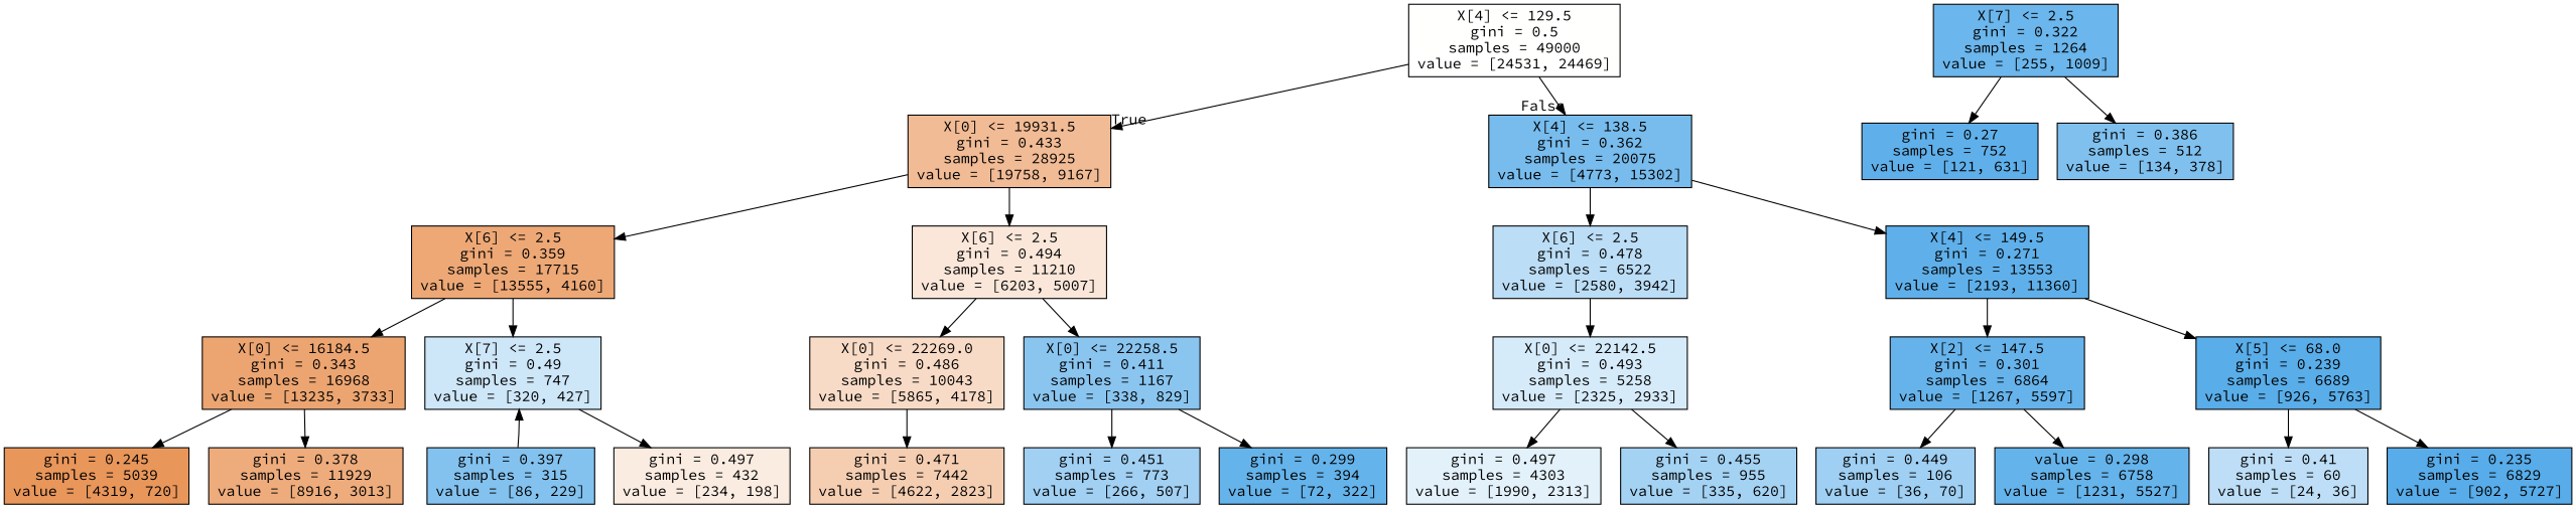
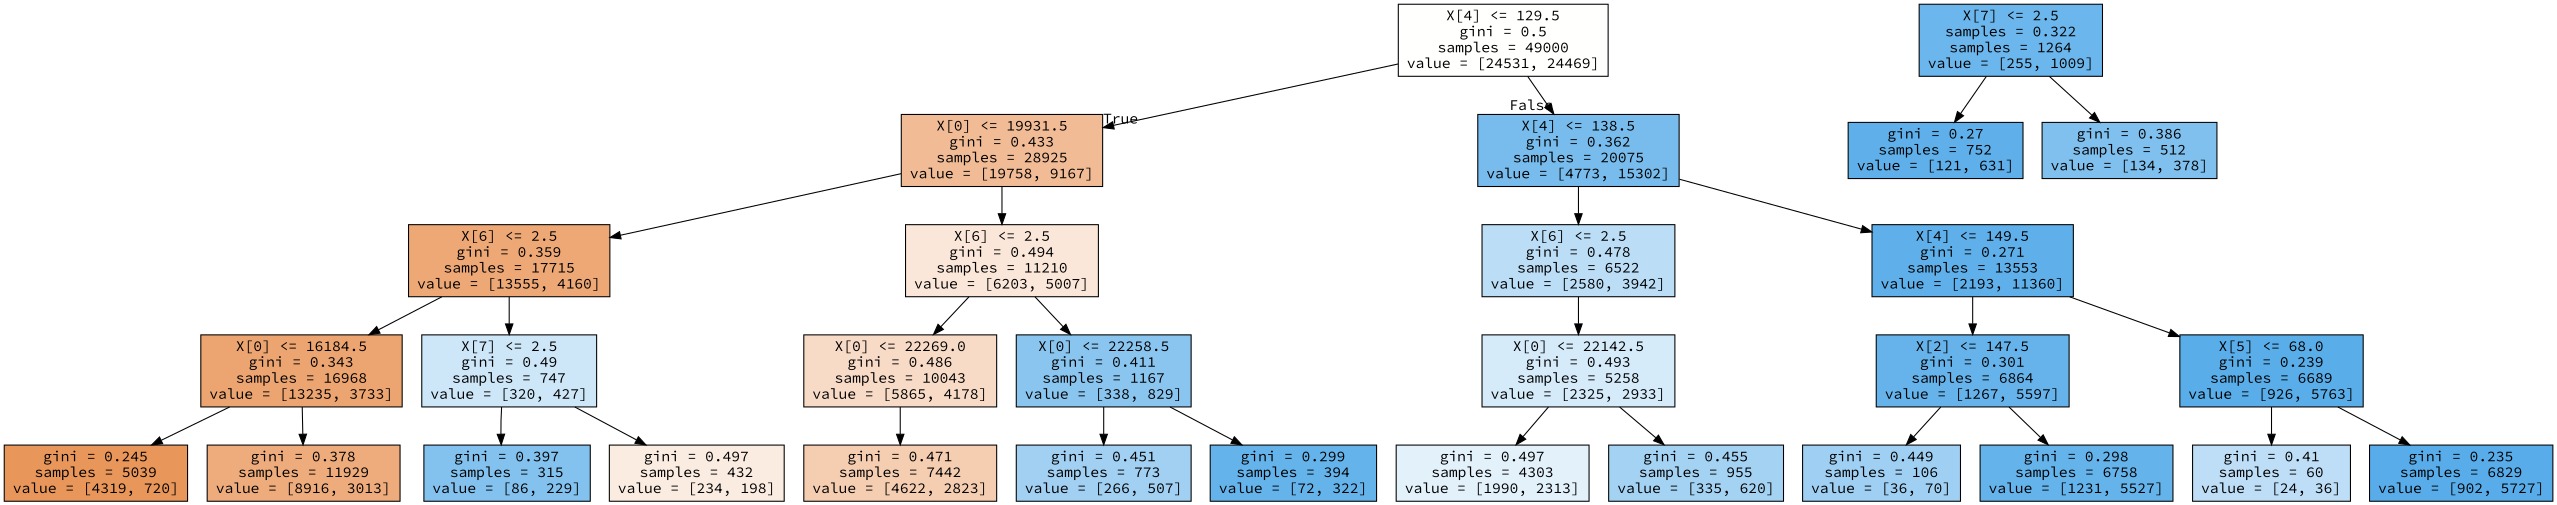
  digraph {
    fontname="Source Code Pro"
    node [color=black fillcolor="#5fb0ea" fontname="Source Code Pro" shape=box style=filled]
    edge [fontname="Source Code Pro"]
    n1 [fillcolor="#fffffe" label="X[4] <= 129.5\ngini = 0.5\nsamples = 49000\nvalue = [24531, 24469]"]
    n2 [fillcolor="#f1bb95" label="X[0] <= 19931.5\ngini = 0.433\nsamples = 28925\nvalue = [19758, 9167]"]
    n3 [fillcolor="#77bced" label="X[4] <= 138.5\ngini = 0.362\nsamples = 20075\nvalue = [4773, 15302]"]
    n4 [fillcolor="#eda876" label="X[6] <= 2.5\ngini = 0.359\nsamples = 17715\nvalue = [13555, 4160]"]
    n5 [fillcolor="#fae7d9" label="X[6] <= 2.5\ngini = 0.494\nsamples = 11210\nvalue = [6203, 5007]"]
    n6 [fillcolor="#bbddf6" label="X[6] <= 2.5\ngini = 0.478\nsamples = 6522\nvalue = [2580, 3942]"]
    n7 [label="X[4] <= 149.5\ngini = 0.271\nsamples = 13553\nvalue = [2193, 11360]"]
    n8 [fillcolor="#eca571" label="X[0] <= 16184.5\ngini = 0.343\nsamples = 16968\nvalue = [13235, 3733]"]
    n9 [fillcolor="#cde6f8" label="X[7] <= 2.5\ngini = 0.49\nsamples = 747\nvalue = [320, 427]"]
    n10 [fillcolor="#f8dbc6" label="X[0] <= 22269.0\ngini = 0.486\nsamples = 10043\nvalue = [5865, 4178]"]
    n11 [fillcolor="#8ac5f0" label="X[0] <= 22258.5\ngini = 0.411\nsamples = 1167\nvalue = [338, 829]"]
    n12 [fillcolor="#e9965a" label="gini = 0.245\nsamples = 5039\nvalue = [4319, 720]"]
    n13 [fillcolor="#eeac7c" label="gini = 0.378\nsamples = 11929\nvalue = [8916, 3013]"]
    n14 [fillcolor="#83c2ef" label="gini = 0.397\nsamples = 315\nvalue = [86, 229]"]
    n15 [fillcolor="#fbece1" label="gini = 0.497\nsamples = 432\nvalue = [234, 198]"]
    n16 [fillcolor="#f5ceb2" label="gini = 0.471\nsamples = 7442\nvalue = [4622, 2823]"]
    n17 [fillcolor="#a1d0f3" label="gini = 0.451\nsamples = 773\nvalue = [266, 507]"]
    n18 [fillcolor="#65b3eb" label="gini = 0.299\nsamples = 394\nvalue = [72, 322]"]
    n19 [fillcolor="#d6ebfa" label="X[0] <= 22142.5\ngini = 0.493\nsamples = 5258\nvalue = [2325, 2933]"]
    n20 [fillcolor="#66b3eb" label="X[2] <= 147.5\ngini = 0.301\nsamples = 6864\nvalue = [1267, 5597]"]
    n21 [fillcolor="#59ade9" label="X[5] <= 68.0\ngini = 0.239\nsamples = 6689\nvalue = [926, 5763]"]
    n22 [fillcolor="#e3f1fb" label="gini = 0.497\nsamples = 4303\nvalue = [1990, 2313]"]
    n23 [fillcolor="#a4d2f3" label="gini = 0.455\nsamples = 955\nvalue = [335, 620]"]
-   n24 [fillcolor="#6bb6ec" label="X[7] <= 2.5\ngini = 0.322\nsamples = 1264\nvalue = [255, 1009]"]
+   n24 [fillcolor="#6bb6ec" label="X[7] <= 2.5\nsamples = 0.322\nsamples = 1264\nvalue = [255, 1009]"]
    n25 [label="gini = 0.27\nsamples = 752\nvalue = [121, 631]"]
    n26 [fillcolor="#7fc0ee" label="gini = 0.386\nsamples = 512\nvalue = [134, 378]"]
    n27 [fillcolor="#9fcff2" label="gini = 0.449\nsamples = 106\nvalue = [36, 70]"]
-   n28 [fillcolor="#65b3eb" label="value = 0.298\nsamples = 6758\nvalue = [1231, 5527]"]
+   n28 [fillcolor="#65b3eb" label="gini = 0.298\nsamples = 6758\nvalue = [1231, 5527]"]
    n29 [fillcolor="#bddef6" label="gini = 0.41\nsamples = 60\nvalue = [24, 36]"]
    n30 [fillcolor="#58ace9" label="gini = 0.235\nsamples = 6829\nvalue = [902, 5727]"]
    n1 -> n2 [headlabel=True labelangle=45 labeldistance=2.5]
    n1 -> n3 [headlabel=False labelangle=-45 labeldistance=2.5]
    n2 -> n4
    n2 -> n5
    n3 -> n6
    n3 -> n7
    n4 -> n8
    n4 -> n9
    n5 -> n10
    n5 -> n11
    n6 -> n19
    n7 -> n20
    n7 -> n21
    n8 -> n12
    n8 -> n13
-   n14 -> n9
+   n9 -> n14
    n9 -> n15
    n10 -> n16
    n11 -> n17
    n11 -> n18
    n19 -> n22
    n19 -> n23
    n20 -> n27
    n20 -> n28
    n21 -> n29
    n21 -> n30
    n24 -> n25
    n24 -> n26
  }
